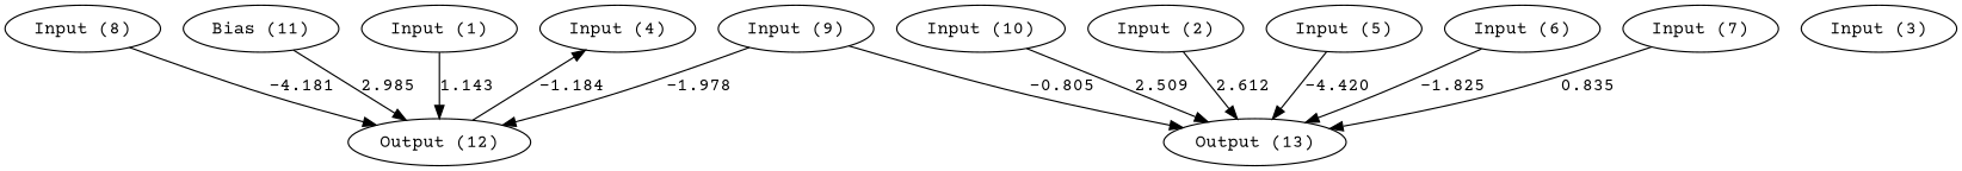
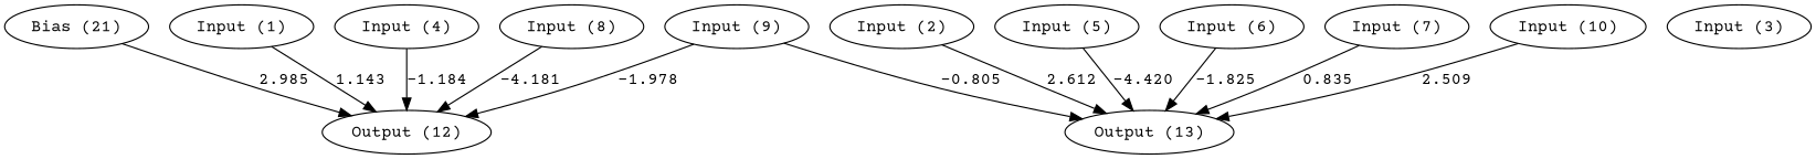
  digraph {
    fontname="Courier Prime"
    node [fontname="Courier Prime"]
    edge [fontname="Courier Prime"]
-   n1 [label="Bias (11)"]
+   n1 [label="Bias (21)"]
    n2 [label="Input (1)"]
    n3 [label="Input (2)"]
    n4 [label="Input (3)"]
    n5 [label="Input (4)"]
    n6 [label="Input (5)"]
    n7 [label="Input (6)"]
    n8 [label="Input (7)"]
    n9 [label="Input (8)"]
    n10 [label="Input (9)"]
    n11 [label="Input (10)"]
    n12 [label="Output (12)"]
    n13 [label="Output (13)"]
    subgraph sub_1 {
      rank=same
      n1
      n2
      n3
      n4
      n5
      n6
      n7
      n8
      n9
      n10
      n11
    }
    subgraph sub_2 {
      rank=same
      n12
      n13
    }
    n1 -> n12 [label=2.985]
    n2 -> n12 [label=1.143]
    n3 -> n13 [label=2.612]
-   n12 -> n5 [label=-1.184]
+   n5 -> n12 [label=-1.184]
    n6 -> n13 [label=-4.420]
    n7 -> n13 [label=-1.825]
    n8 -> n13 [label=0.835]
    n9 -> n12 [label=-4.181]
    n10 -> n12 [label=-1.978]
    n10 -> n13 [label=-0.805]
    n11 -> n13 [label=2.509]
  }
